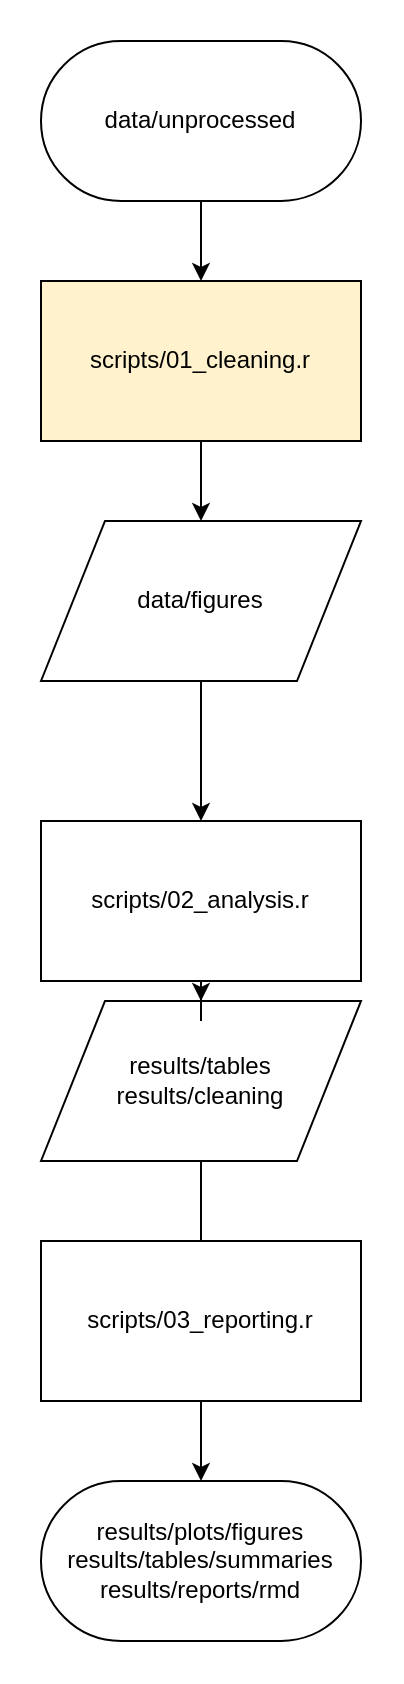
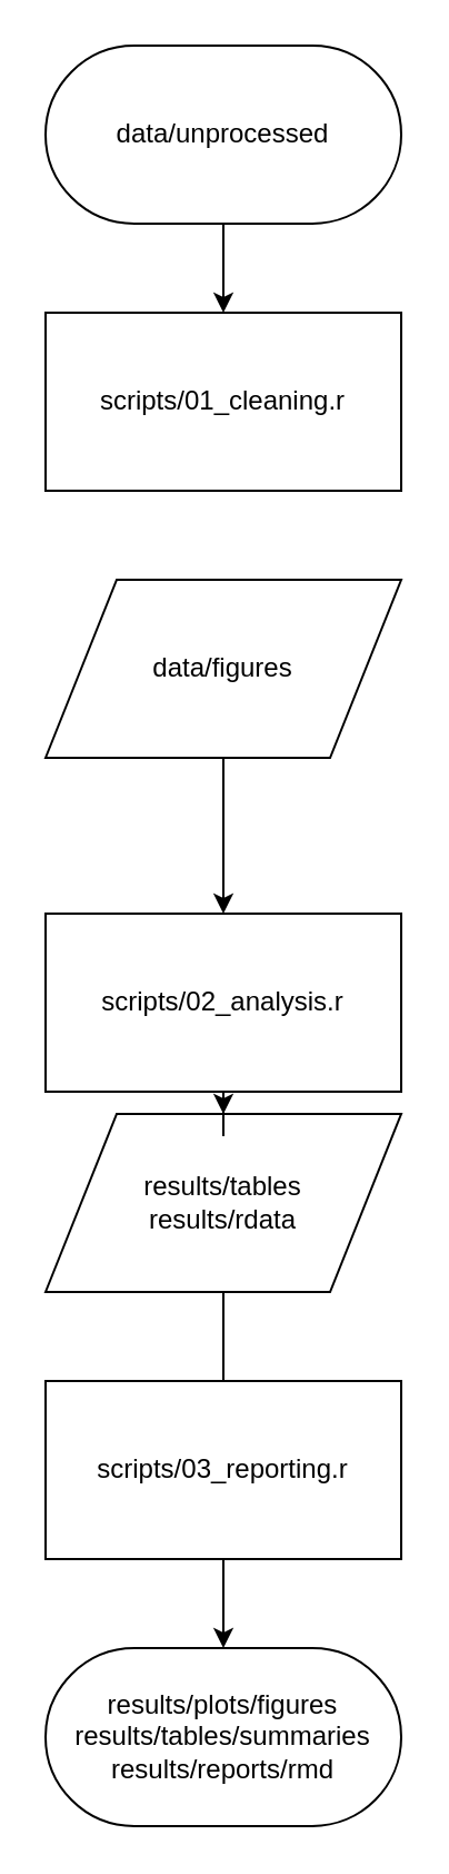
  <mxCell id="0" />
  <mxCell id="1" parent="0" />
  <mxCell id="2" style="edgeStyle=orthogonalEdgeStyle;rounded=0;orthogonalLoop=1;jettySize=auto;html=1;" edge="1" parent="1" source="3" target="5"><mxGeometry relative="1" as="geometry" /></mxCell>
  <mxCell id="3" value="&lt;div&gt;data/unprocessed&lt;/div&gt;" style="html=1;dashed=0;whiteSpace=wrap;shape=mxgraph.dfd.start" vertex="1" parent="1"><mxGeometry x="20" y="20" width="160" height="80" as="geometry" /></mxCell>
- <mxCell id="4" style="edgeStyle=orthogonalEdgeStyle;rounded=0;orthogonalLoop=1;jettySize=auto;html=1;entryX=0.5;entryY=0;entryDx=0;entryDy=0;" edge="1" parent="1" source="5" target="7"><mxGeometry relative="1" as="geometry" /></mxCell>
- <mxCell id="5" value="&lt;div&gt;scripts/01_cleaning.r&lt;/div&gt;" style="html=1;dashed=0;whiteSpace=wrap;fillColor=#fff2cc;" vertex="1" parent="1"><mxGeometry x="20" y="140" width="160" height="80" as="geometry" /></mxCell>
+ <mxCell id="5" value="&lt;div&gt;scripts/01_cleaning.r&lt;/div&gt;" style="html=1;dashed=0;whiteSpace=wrap;" vertex="1" parent="1"><mxGeometry x="20" y="140" width="160" height="80" as="geometry" /></mxCell>
  <mxCell id="6" style="edgeStyle=orthogonalEdgeStyle;rounded=0;orthogonalLoop=1;jettySize=auto;html=1;" edge="1" parent="1" source="7" target="13"><mxGeometry relative="1" as="geometry" /></mxCell>
  <mxCell id="7" value="&lt;div&gt;data/figures&lt;/div&gt;" style="shape=parallelogram;perimeter=parallelogramPerimeter;whiteSpace=wrap;html=1;dashed=0;" vertex="1" parent="1"><mxGeometry x="20" y="260" width="160" height="80" as="geometry" /></mxCell>
  <mxCell id="8" style="edgeStyle=orthogonalEdgeStyle;rounded=0;orthogonalLoop=1;jettySize=auto;html=1;" edge="1" parent="1" source="9" target="14"><mxGeometry relative="1" as="geometry" /></mxCell>
  <mxCell id="9" value="&lt;div&gt;scripts/03_reporting.r&lt;/div&gt;" style="html=1;dashed=0;whiteSpace=wrap;" vertex="1" parent="1"><mxGeometry x="20" y="620" width="160" height="80" as="geometry" /></mxCell>
  <mxCell id="10" style="edgeStyle=orthogonalEdgeStyle;rounded=0;orthogonalLoop=1;jettySize=auto;html=1;endArrow=none;" edge="1" parent="1" source="11" target="9"><mxGeometry relative="1" as="geometry" /></mxCell>
- <mxCell id="11" value="&lt;div&gt;results/tables&lt;/div&gt;&lt;div&gt;results/cleaning&lt;br&gt;&lt;/div&gt;" style="shape=parallelogram;perimeter=parallelogramPerimeter;whiteSpace=wrap;html=1;dashed=0;" vertex="1" parent="1"><mxGeometry x="20" y="500" width="160" height="80" as="geometry" /></mxCell>
+ <mxCell id="11" value="&lt;div&gt;results/tables&lt;/div&gt;&lt;div&gt;results/rdata&lt;br&gt;&lt;/div&gt;" style="shape=parallelogram;perimeter=parallelogramPerimeter;whiteSpace=wrap;html=1;dashed=0;" vertex="1" parent="1"><mxGeometry x="20" y="500" width="160" height="80" as="geometry" /></mxCell>
  <mxCell id="12" style="edgeStyle=orthogonalEdgeStyle;rounded=0;orthogonalLoop=1;jettySize=auto;html=1;" edge="1" parent="1" source="13" target="11"><mxGeometry relative="1" as="geometry" /></mxCell>
  <mxCell id="13" value="&lt;div&gt;scripts/02_analysis.r&lt;/div&gt;" style="html=1;dashed=0;whiteSpace=wrap;" vertex="1" parent="1"><mxGeometry x="20" y="410" width="160" height="80" as="geometry" /></mxCell>
  <mxCell id="14" value="&lt;div&gt;results/plots/figures&lt;/div&gt;&lt;div&gt;results/tables/summaries&lt;br&gt;&lt;/div&gt;&lt;div&gt;results/reports/rmd&lt;br&gt;&lt;/div&gt;" style="html=1;dashed=0;whiteSpace=wrap;shape=mxgraph.dfd.start" vertex="1" parent="1"><mxGeometry x="20" y="740" width="160" height="80" as="geometry" /></mxCell>
